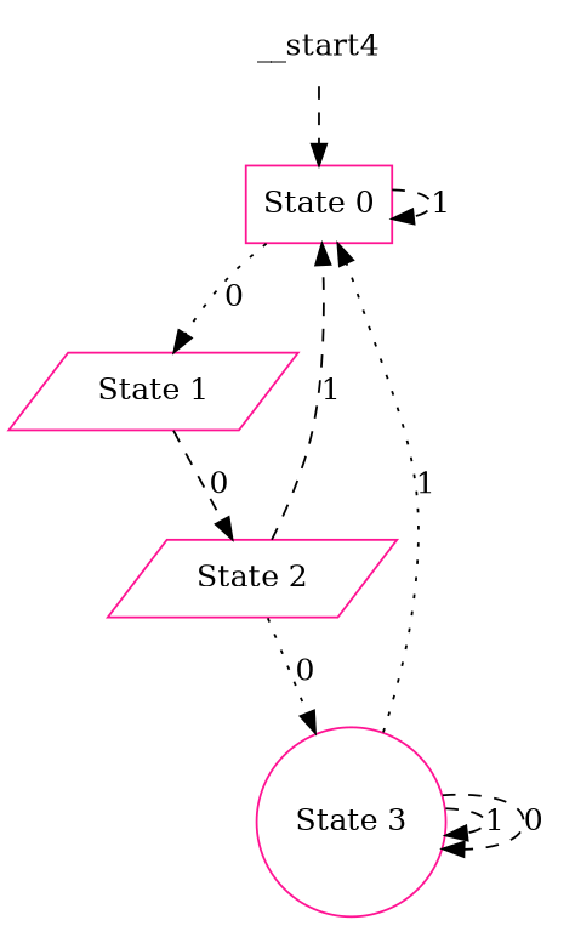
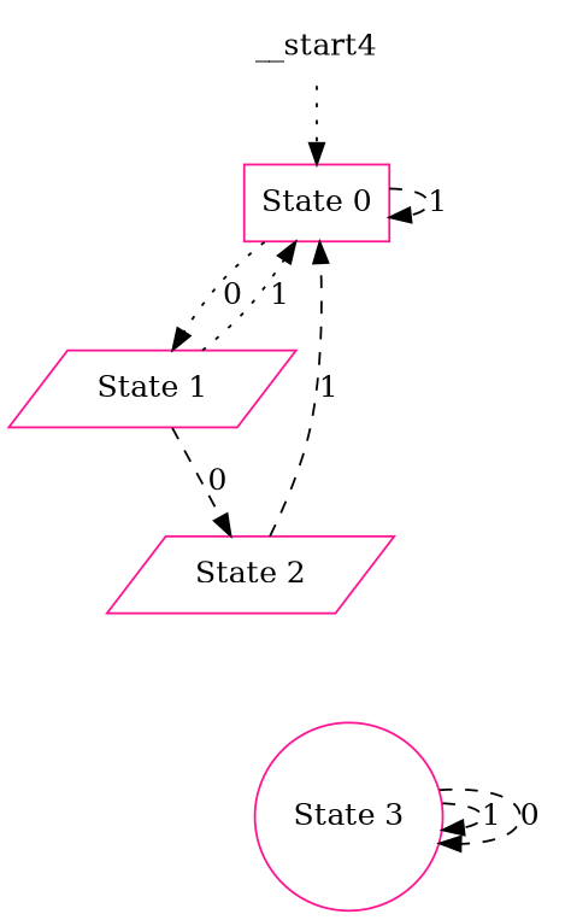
  digraph {
    node [color=deeppink shape=parallelogram]
    edge [style=dashed]
    n1 [label=__start4 shape=none]
    n2 [label="State 0" shape=box]
    n3 [label="State 1"]
    n4 [label="State 3" shape=circle]
    n5 [label="State 2"]
-   n1 -> n2
+   n1 -> n2 [style=dotted]
    n2 -> n2 [label=1]
    n2 -> n3 [label=0 style=dotted]
-   n4 -> n2 [label=1 style=dotted]
+   n3 -> n2 [label=1 style=dotted]
    n3 -> n5 [label=0]
    n4 -> n4 [label=1]
    n4 -> n4 [label=0]
    n5 -> n2 [label=1]
-   n5 -> n4 [label=0 style=dotted]
  }
